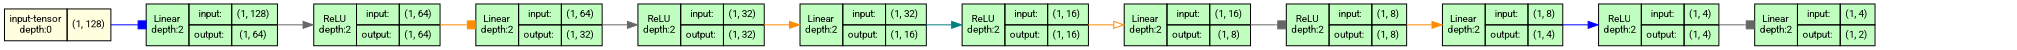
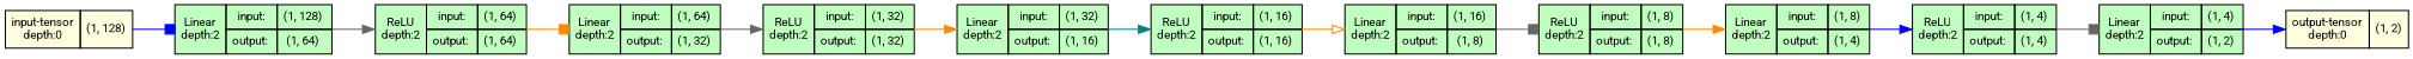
  strict digraph {
    ordering=in
    rankdir=LR
    fontname=Roboto
    node [align=left fillcolor=darkseagreen1 fontname=Roboto fontsize=10 margin=0 ranksep=0.1 shape=plaintext style=filled]
    edge [fontsize=10 color=gray40 arrowhead=normal fontname=Roboto]
    n1 [fillcolor=lightyellow height=0.2 label=<                     <TABLE BORDER="0" CELLBORDER="1"                     CELLSPACING="0" CELLPADDING="4">                         <TR><TD>input-tensor<BR/>depth:0</TD><TD>(1, 128)</TD></TR>                     </TABLE>>]
    n2 [height=0.2 label=<                     <TABLE BORDER="0" CELLBORDER="1"                     CELLSPACING="0" CELLPADDING="4">                     <TR>                         <TD ROWSPAN="2">Linear<BR/>depth:2</TD>                         <TD COLSPAN="2">input:</TD>                         <TD COLSPAN="2">(1, 128) </TD>                     </TR>                     <TR>                         <TD COLSPAN="2">output: </TD>                         <TD COLSPAN="2">(1, 64) </TD>                     </TR>                     </TABLE>>]
    n3 [height=0.2 label=<                     <TABLE BORDER="0" CELLBORDER="1"                     CELLSPACING="0" CELLPADDING="4">                     <TR>                         <TD ROWSPAN="2">ReLU<BR/>depth:2</TD>                         <TD COLSPAN="2">input:</TD>                         <TD COLSPAN="2">(1, 64) </TD>                     </TR>                     <TR>                         <TD COLSPAN="2">output: </TD>                         <TD COLSPAN="2">(1, 64) </TD>                     </TR>                     </TABLE>>]
    n4 [height=0.2 label=<                     <TABLE BORDER="0" CELLBORDER="1"                     CELLSPACING="0" CELLPADDING="4">                     <TR>                         <TD ROWSPAN="2">Linear<BR/>depth:2</TD>                         <TD COLSPAN="2">input:</TD>                         <TD COLSPAN="2">(1, 64) </TD>                     </TR>                     <TR>                         <TD COLSPAN="2">output: </TD>                         <TD COLSPAN="2">(1, 32) </TD>                     </TR>                     </TABLE>>]
    n5 [height=0.2 label=<                     <TABLE BORDER="0" CELLBORDER="1"                     CELLSPACING="0" CELLPADDING="4">                     <TR>                         <TD ROWSPAN="2">ReLU<BR/>depth:2</TD>                         <TD COLSPAN="2">input:</TD>                         <TD COLSPAN="2">(1, 32) </TD>                     </TR>                     <TR>                         <TD COLSPAN="2">output: </TD>                         <TD COLSPAN="2">(1, 32) </TD>                     </TR>                     </TABLE>>]
    n6 [height=0.2 label=<                     <TABLE BORDER="0" CELLBORDER="1"                     CELLSPACING="0" CELLPADDING="4">                     <TR>                         <TD ROWSPAN="2">Linear<BR/>depth:2</TD>                         <TD COLSPAN="2">input:</TD>                         <TD COLSPAN="2">(1, 32) </TD>                     </TR>                     <TR>                         <TD COLSPAN="2">output: </TD>                         <TD COLSPAN="2">(1, 16) </TD>                     </TR>                     </TABLE>>]
    n7 [height=0.2 label=<                     <TABLE BORDER="0" CELLBORDER="1"                     CELLSPACING="0" CELLPADDING="4">                     <TR>                         <TD ROWSPAN="2">ReLU<BR/>depth:2</TD>                         <TD COLSPAN="2">input:</TD>                         <TD COLSPAN="2">(1, 16) </TD>                     </TR>                     <TR>                         <TD COLSPAN="2">output: </TD>                         <TD COLSPAN="2">(1, 16) </TD>                     </TR>                     </TABLE>>]
    n8 [height=0.2 label=<                     <TABLE BORDER="0" CELLBORDER="1"                     CELLSPACING="0" CELLPADDING="4">                     <TR>                         <TD ROWSPAN="2">Linear<BR/>depth:2</TD>                         <TD COLSPAN="2">input:</TD>                         <TD COLSPAN="2">(1, 16) </TD>                     </TR>                     <TR>                         <TD COLSPAN="2">output: </TD>                         <TD COLSPAN="2">(1, 8) </TD>                     </TR>                     </TABLE>>]
    n9 [height=0.2 label=<                     <TABLE BORDER="0" CELLBORDER="1"                     CELLSPACING="0" CELLPADDING="4">                     <TR>                         <TD ROWSPAN="2">ReLU<BR/>depth:2</TD>                         <TD COLSPAN="2">input:</TD>                         <TD COLSPAN="2">(1, 8) </TD>                     </TR>                     <TR>                         <TD COLSPAN="2">output: </TD>                         <TD COLSPAN="2">(1, 8) </TD>                     </TR>                     </TABLE>>]
    n10 [height=0.2 label=<                     <TABLE BORDER="0" CELLBORDER="1"                     CELLSPACING="0" CELLPADDING="4">                     <TR>                         <TD ROWSPAN="2">Linear<BR/>depth:2</TD>                         <TD COLSPAN="2">input:</TD>                         <TD COLSPAN="2">(1, 8) </TD>                     </TR>                     <TR>                         <TD COLSPAN="2">output: </TD>                         <TD COLSPAN="2">(1, 4) </TD>                     </TR>                     </TABLE>>]
    n11 [height=0.2 label=<                     <TABLE BORDER="0" CELLBORDER="1"                     CELLSPACING="0" CELLPADDING="4">                     <TR>                         <TD ROWSPAN="2">ReLU<BR/>depth:2</TD>                         <TD COLSPAN="2">input:</TD>                         <TD COLSPAN="2">(1, 4) </TD>                     </TR>                     <TR>                         <TD COLSPAN="2">output: </TD>                         <TD COLSPAN="2">(1, 4) </TD>                     </TR>                     </TABLE>>]
    n12 [height=0.2 label=<                     <TABLE BORDER="0" CELLBORDER="1"                     CELLSPACING="0" CELLPADDING="4">                     <TR>                         <TD ROWSPAN="2">Linear<BR/>depth:2</TD>                         <TD COLSPAN="2">input:</TD>                         <TD COLSPAN="2">(1, 4) </TD>                     </TR>                     <TR>                         <TD COLSPAN="2">output: </TD>                         <TD COLSPAN="2">(1, 2) </TD>                     </TR>                     </TABLE>>]
+   n13 [fillcolor=lightyellow height=0.2 label=<                     <TABLE BORDER="0" CELLBORDER="1"                     CELLSPACING="0" CELLPADDING="4">                         <TR><TD>output-tensor<BR/>depth:0</TD><TD>(1, 2)</TD></TR>                     </TABLE>>]
    n1 -> n2 [color=blue arrowhead=box]
    n2 -> n3
    n3 -> n4 [color=darkorange arrowhead=box]
    n4 -> n5
    n5 -> n6 [color=darkorange]
    n6 -> n7 [color=teal]
    n7 -> n8 [color=darkorange arrowhead=onormal]
    n8 -> n9 [arrowhead=box]
    n9 -> n10 [color=darkorange]
    n10 -> n11 [color=blue]
    n11 -> n12 [arrowhead=box]
+   n12 -> n13 [color=blue]
  }
